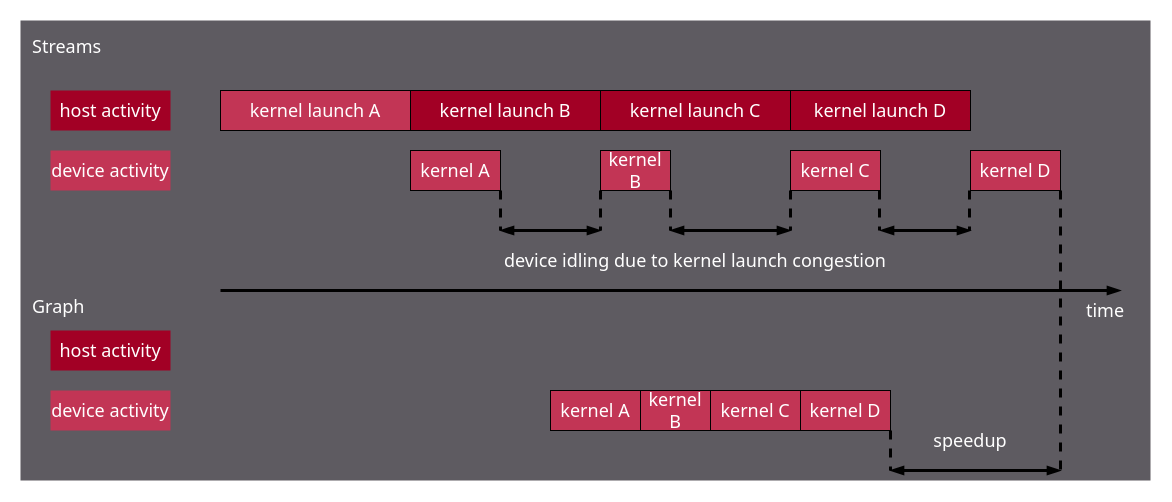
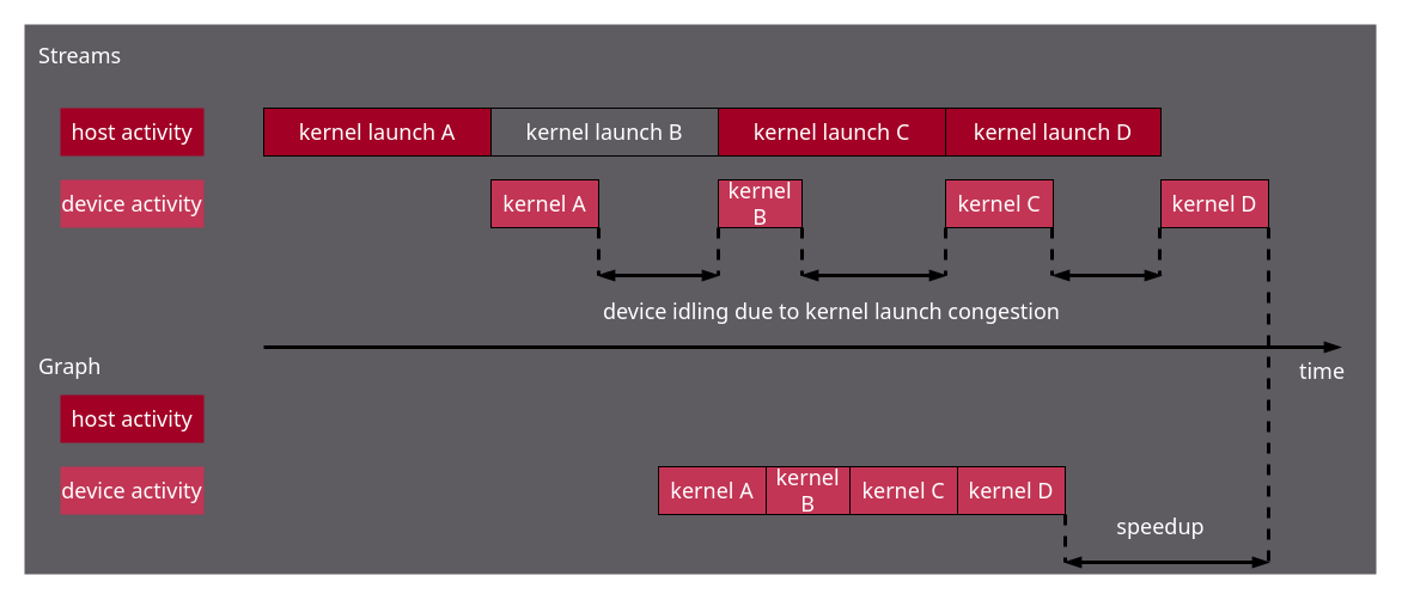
  <mxCell id="0" />
  <mxCell id="1" parent="0" />
  <mxCell id="2" value="" style="rounded=0;fillColor=#5E5B61;fontColor=#FFFFFF;strokeColor=none;spacing=0;fontFamily=Segoe UI;fontSize=18;" parent="1" vertex="1"><mxGeometry width="1130" height="460" as="geometry" x="20" y="20" /></mxCell>
  <mxCell id="3" value="Streams" style="text;strokeColor=none;fillColor=none;align=left;verticalAlign=middle;rounded=0;fontFamily=Segoe UI;fontSize=18;fontColor=#FFFFFF;" parent="1" vertex="1"><mxGeometry x="30" y="30" width="100" height="30" as="geometry" /></mxCell>
  <mxCell id="4" value="&lt;font style=&quot;font-size: 18px;&quot;&gt;kernel A&lt;/font&gt;" style="rounded=0;whiteSpace=wrap;html=1;fillColor=#c23555;fontColor=#FFFFFF;strokeColor=default;fontFamily=Segoe UI;fontSize=18;" parent="1" vertex="1"><mxGeometry x="410" y="150" width="90" height="40" as="geometry" /></mxCell>
- <mxCell id="5" value="kernel launch A" style="rounded=0;whiteSpace=wrap;html=1;fillColor=#c23555;fontColor=#FFFFFF;strokeColor=default;fontFamily=Segoe UI;fontSize=18;" parent="1" vertex="1"><mxGeometry x="220" y="90" width="190" height="40" as="geometry" /></mxCell>
+ <mxCell id="5" value="kernel launch A" style="rounded=0;whiteSpace=wrap;html=1;fillColor=#A20025;fontColor=#FFFFFF;strokeColor=default;fontFamily=Segoe UI;fontSize=18;" parent="1" vertex="1"><mxGeometry x="220" y="90" width="190" height="40" as="geometry" /></mxCell>
  <mxCell id="6" value="&lt;div style=&quot;font-size: 18px;&quot;&gt;&lt;font style=&quot;font-size: 18px;&quot;&gt;kernel B&lt;/font&gt;&lt;/div&gt;" style="rounded=0;whiteSpace=wrap;html=1;fillColor=#c23555;fontColor=#FFFFFF;strokeColor=default;fontFamily=Segoe UI;fontSize=18;" parent="1" vertex="1"><mxGeometry x="600" y="150" width="70" height="40" as="geometry" /></mxCell>
  <mxCell id="7" value="kernel C" style="rounded=0;whiteSpace=wrap;html=1;fillColor=#c23555;fontColor=#FFFFFF;strokeColor=default;fontFamily=Segoe UI;fontSize=18;" parent="1" vertex="1"><mxGeometry x="790" y="150" width="90" height="40" as="geometry" /></mxCell>
- <mxCell id="8" value="kernel launch B" style="rounded=0;whiteSpace=wrap;html=1;fillColor=#A20025;fontColor=#FFFFFF;strokeColor=default;fontFamily=Segoe UI;fontSize=18;" parent="1" vertex="1"><mxGeometry x="410" y="90" width="190" height="40" as="geometry" /></mxCell>
+ <mxCell id="8" value="kernel launch B" style="rounded=0;whiteSpace=wrap;html=1;fillColor=#5e5b61;fontColor=#FFFFFF;strokeColor=default;fontFamily=Segoe UI;fontSize=18;" parent="1" vertex="1"><mxGeometry x="410" y="90" width="190" height="40" as="geometry" /></mxCell>
  <mxCell id="9" value="kernel launch C" style="rounded=0;whiteSpace=wrap;html=1;fillColor=#A20025;fontColor=#FFFFFF;strokeColor=default;fontFamily=Segoe UI;fontSize=18;" parent="1" vertex="1"><mxGeometry x="600" y="90" width="190" height="40" as="geometry" /></mxCell>
  <mxCell id="10" value="host activity" style="rounded=0;whiteSpace=wrap;html=1;fillColor=#A20025;fontColor=#FFFFFF;strokeColor=none;fontFamily=Segoe UI;fontSize=18;" parent="1" vertex="1"><mxGeometry x="50" y="90" width="120" height="40" as="geometry" /></mxCell>
  <mxCell id="11" value="device activity" style="rounded=0;whiteSpace=wrap;html=1;fillColor=#c23555;fontColor=#FFFFFF;strokeColor=none;fontFamily=Segoe UI;fontSize=18;" parent="1" vertex="1"><mxGeometry x="50" y="150" width="120" height="40" as="geometry" /></mxCell>
  <mxCell id="12" value="" style="endArrow=blockThin;startArrow=blockThin;html=1;rounded=0;endFill=1;startFill=1;strokeWidth=3;fontFamily=Segoe UI;fontSize=18;" parent="1" edge="1"><mxGeometry width="50" height="50" relative="1" as="geometry"><mxPoint x="500" y="230" as="sourcePoint" /><mxPoint x="600" y="230" as="targetPoint" /><Array as="points" /></mxGeometry></mxCell>
  <mxCell id="13" value="" style="endArrow=blockThin;startArrow=blockThin;html=1;rounded=0;exitX=1;exitY=0.5;exitDx=0;exitDy=0;endFill=1;startFill=1;strokeWidth=3;fontFamily=Segoe UI;fontSize=18;" parent="1" edge="1"><mxGeometry width="50" height="50" relative="1" as="geometry"><mxPoint x="670" y="230" as="sourcePoint" /><mxPoint x="790" y="230" as="targetPoint" /><Array as="points" /></mxGeometry></mxCell>
  <mxCell id="14" value="" style="endArrow=blockThin;startArrow=none;html=1;rounded=0;exitX=1;exitY=0.5;exitDx=0;exitDy=0;endFill=1;startFill=0;strokeWidth=3;entryX=0;entryY=0.75;entryDx=0;entryDy=0;fontFamily=Segoe UI;fontSize=18;" parent="1" edge="1"><mxGeometry width="50" height="50" relative="1" as="geometry"><mxPoint x="220" y="290" as="sourcePoint" /><mxPoint x="1120" y="290" as="targetPoint" /><Array as="points" /></mxGeometry></mxCell>
  <mxCell id="15" value="time" style="rounded=0;whiteSpace=wrap;html=1;fillColor=none;fontColor=#FFFFFF;strokeColor=none;fontFamily=Segoe UI;fontSize=18;" parent="1" vertex="1"><mxGeometry x="1070" y="290" width="70" height="40" as="geometry" /></mxCell>
  <mxCell id="16" value="" style="endArrow=none;dashed=1;html=1;rounded=0;exitX=1;exitY=1;exitDx=0;exitDy=0;strokeWidth=3;fontFamily=Segoe UI;fontSize=18;" parent="1" source="4" edge="1"><mxGeometry width="50" height="50" relative="1" as="geometry"><mxPoint x="440" y="380" as="sourcePoint" /><mxPoint x="500" y="230" as="targetPoint" /></mxGeometry></mxCell>
  <mxCell id="17" value="" style="endArrow=none;dashed=1;html=1;rounded=0;exitX=1;exitY=1;exitDx=0;exitDy=0;strokeWidth=3;fontFamily=Segoe UI;fontSize=18;" parent="1" edge="1"><mxGeometry width="50" height="50" relative="1" as="geometry"><mxPoint x="600" y="190" as="sourcePoint" /><mxPoint x="600" y="230" as="targetPoint" /></mxGeometry></mxCell>
  <mxCell id="18" value="" style="endArrow=none;dashed=1;html=1;rounded=0;exitX=1;exitY=1;exitDx=0;exitDy=0;strokeWidth=3;fontFamily=Segoe UI;fontSize=18;" parent="1" edge="1"><mxGeometry width="50" height="50" relative="1" as="geometry"><mxPoint x="670" y="190" as="sourcePoint" /><mxPoint x="670" y="230" as="targetPoint" /></mxGeometry></mxCell>
  <mxCell id="19" value="" style="endArrow=none;dashed=1;html=1;rounded=0;exitX=1;exitY=1;exitDx=0;exitDy=0;strokeWidth=3;fontFamily=Segoe UI;fontSize=18;" parent="1" edge="1"><mxGeometry width="50" height="50" relative="1" as="geometry"><mxPoint x="790" y="190" as="sourcePoint" /><mxPoint x="790" y="230" as="targetPoint" /></mxGeometry></mxCell>
  <mxCell id="20" value="kernel launch D" style="rounded=0;whiteSpace=wrap;html=1;fillColor=#A20025;fontColor=#FFFFFF;strokeColor=default;fontFamily=Segoe UI;fontSize=18;" parent="1" vertex="1"><mxGeometry x="790" y="90" width="180" height="40" as="geometry" /></mxCell>
  <mxCell id="21" value="kernel D" style="rounded=0;whiteSpace=wrap;html=1;fillColor=#c23555;fontColor=#FFFFFF;strokeColor=default;fontFamily=Segoe UI;fontSize=18;" parent="1" vertex="1"><mxGeometry x="970" y="150" width="90" height="40" as="geometry" /></mxCell>
  <mxCell id="22" value="" style="endArrow=blockThin;startArrow=blockThin;html=1;rounded=0;exitX=1;exitY=0.5;exitDx=0;exitDy=0;endFill=1;startFill=1;strokeWidth=3;fontFamily=Segoe UI;fontSize=18;" parent="1" edge="1"><mxGeometry width="50" height="50" relative="1" as="geometry"><mxPoint x="880" y="230" as="sourcePoint" /><mxPoint x="970" y="230" as="targetPoint" /><Array as="points" /></mxGeometry></mxCell>
  <mxCell id="23" value="" style="endArrow=none;dashed=1;html=1;rounded=0;exitX=1;exitY=1;exitDx=0;exitDy=0;strokeWidth=3;fontFamily=Segoe UI;fontSize=18;" parent="1" edge="1"><mxGeometry width="50" height="50" relative="1" as="geometry"><mxPoint x="879" y="190" as="sourcePoint" /><mxPoint x="879" y="230" as="targetPoint" /></mxGeometry></mxCell>
  <mxCell id="24" value="" style="endArrow=none;dashed=1;html=1;rounded=0;exitX=1;exitY=1;exitDx=0;exitDy=0;strokeWidth=3;fontFamily=Segoe UI;fontSize=18;" parent="1" edge="1"><mxGeometry width="50" height="50" relative="1" as="geometry"><mxPoint x="969" y="190" as="sourcePoint" /><mxPoint x="969" y="230" as="targetPoint" /></mxGeometry></mxCell>
  <mxCell id="25" value="device idling due to kernel launch congestion" style="rounded=0;whiteSpace=wrap;html=1;fillColor=none;fontColor=#FFFFFF;strokeColor=none;fontFamily=Segoe UI;fontSize=18;" parent="1" vertex="1"><mxGeometry x="500" y="240" width="390" height="40" as="geometry" /></mxCell>
  <mxCell id="26" value="kernel A" style="rounded=0;whiteSpace=wrap;html=1;fillColor=#c23555;fontColor=#FFFFFF;strokeColor=default;fontFamily=Segoe UI;fontSize=18;" parent="1" vertex="1"><mxGeometry x="550" y="390" width="90" height="40" as="geometry" /></mxCell>
  <mxCell id="27" value="&lt;div style=&quot;font-size: 18px;&quot;&gt;kernel B&lt;/div&gt;" style="rounded=0;whiteSpace=wrap;html=1;fillColor=#c23555;fontColor=#FFFFFF;strokeColor=default;fontFamily=Segoe UI;fontSize=18;" parent="1" vertex="1"><mxGeometry x="640" y="390" width="70" height="40" as="geometry" /></mxCell>
  <mxCell id="28" value="kernel C" style="rounded=0;whiteSpace=wrap;html=1;fillColor=#c23555;fontColor=#FFFFFF;strokeColor=default;fontFamily=Segoe UI;fontSize=18;" parent="1" vertex="1"><mxGeometry x="710" y="390" width="90" height="40" as="geometry" /></mxCell>
  <mxCell id="29" value="host activity" style="rounded=0;whiteSpace=wrap;html=1;fillColor=#A20025;fontColor=#FFFFFF;strokeColor=none;fontFamily=Segoe UI;fontSize=18;" parent="1" vertex="1"><mxGeometry x="50" y="330" width="120" height="40" as="geometry" /></mxCell>
  <mxCell id="30" value="device activity" style="rounded=0;whiteSpace=wrap;html=1;fillColor=#c23555;fontColor=#FFFFFF;strokeColor=none;fontFamily=Segoe UI;fontSize=18;" parent="1" vertex="1"><mxGeometry x="50" y="390" width="120" height="40" as="geometry" /></mxCell>
  <mxCell id="31" value="kernel D" style="rounded=0;whiteSpace=wrap;html=1;fillColor=#c23555;fontColor=#FFFFFF;strokeColor=default;fontFamily=Segoe UI;fontSize=18;" parent="1" vertex="1"><mxGeometry x="800" y="390" width="90" height="40" as="geometry" /></mxCell>
  <mxCell id="32" value="" style="endArrow=blockThin;startArrow=blockThin;html=1;rounded=0;exitX=1;exitY=0.5;exitDx=0;exitDy=0;endFill=1;startFill=1;strokeWidth=3;fontFamily=Segoe UI;fontSize=18;" parent="1" edge="1"><mxGeometry width="50" height="50" relative="1" as="geometry"><mxPoint x="890" y="470" as="sourcePoint" /><mxPoint x="1060" y="470" as="targetPoint" /><Array as="points" /></mxGeometry></mxCell>
  <mxCell id="33" value="" style="endArrow=none;dashed=1;html=1;rounded=0;exitX=1;exitY=1;exitDx=0;exitDy=0;strokeWidth=3;fontFamily=Segoe UI;fontSize=18;" parent="1" edge="1"><mxGeometry width="50" height="50" relative="1" as="geometry"><mxPoint x="890" y="430" as="sourcePoint" /><mxPoint x="890" y="470" as="targetPoint" /></mxGeometry></mxCell>
  <mxCell id="34" value="" style="endArrow=none;dashed=1;html=1;rounded=0;exitX=1;exitY=1;exitDx=0;exitDy=0;strokeWidth=3;fontFamily=Segoe UI;fontSize=18;" parent="1" source="21" edge="1"><mxGeometry width="50" height="50" relative="1" as="geometry"><mxPoint x="980" y="430" as="sourcePoint" /><mxPoint x="1060" y="470" as="targetPoint" /></mxGeometry></mxCell>
  <mxCell id="35" value="Graph" style="text;strokeColor=none;fillColor=none;align=left;verticalAlign=middle;rounded=0;fontFamily=Segoe UI;fontSize=18;fontColor=#FFFFFF;" parent="1" vertex="1"><mxGeometry x="30" y="290" width="100" height="30" as="geometry" /></mxCell>
  <mxCell id="36" value="speedup" style="rounded=0;whiteSpace=wrap;html=1;fillColor=none;fontColor=#FFFFFF;strokeColor=none;fontFamily=Segoe UI;fontSize=18;" parent="1" vertex="1"><mxGeometry x="900" y="420" width="140" height="40" as="geometry" /></mxCell>
